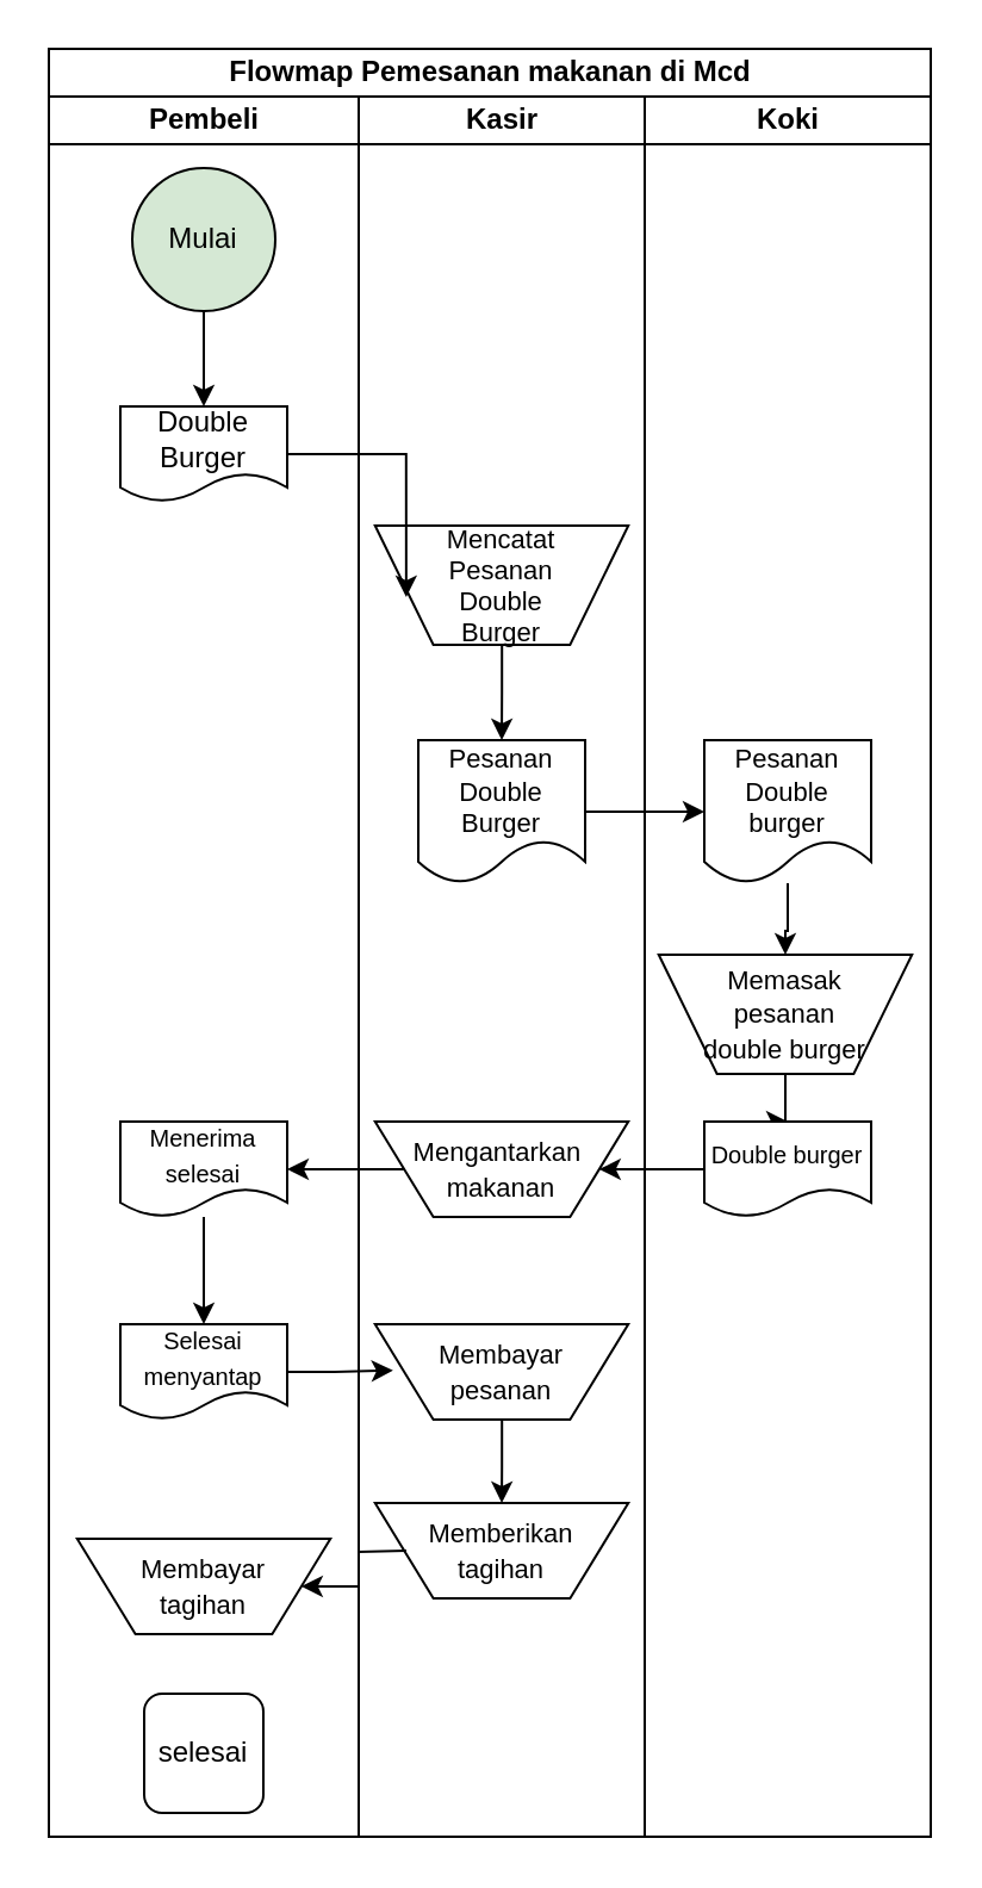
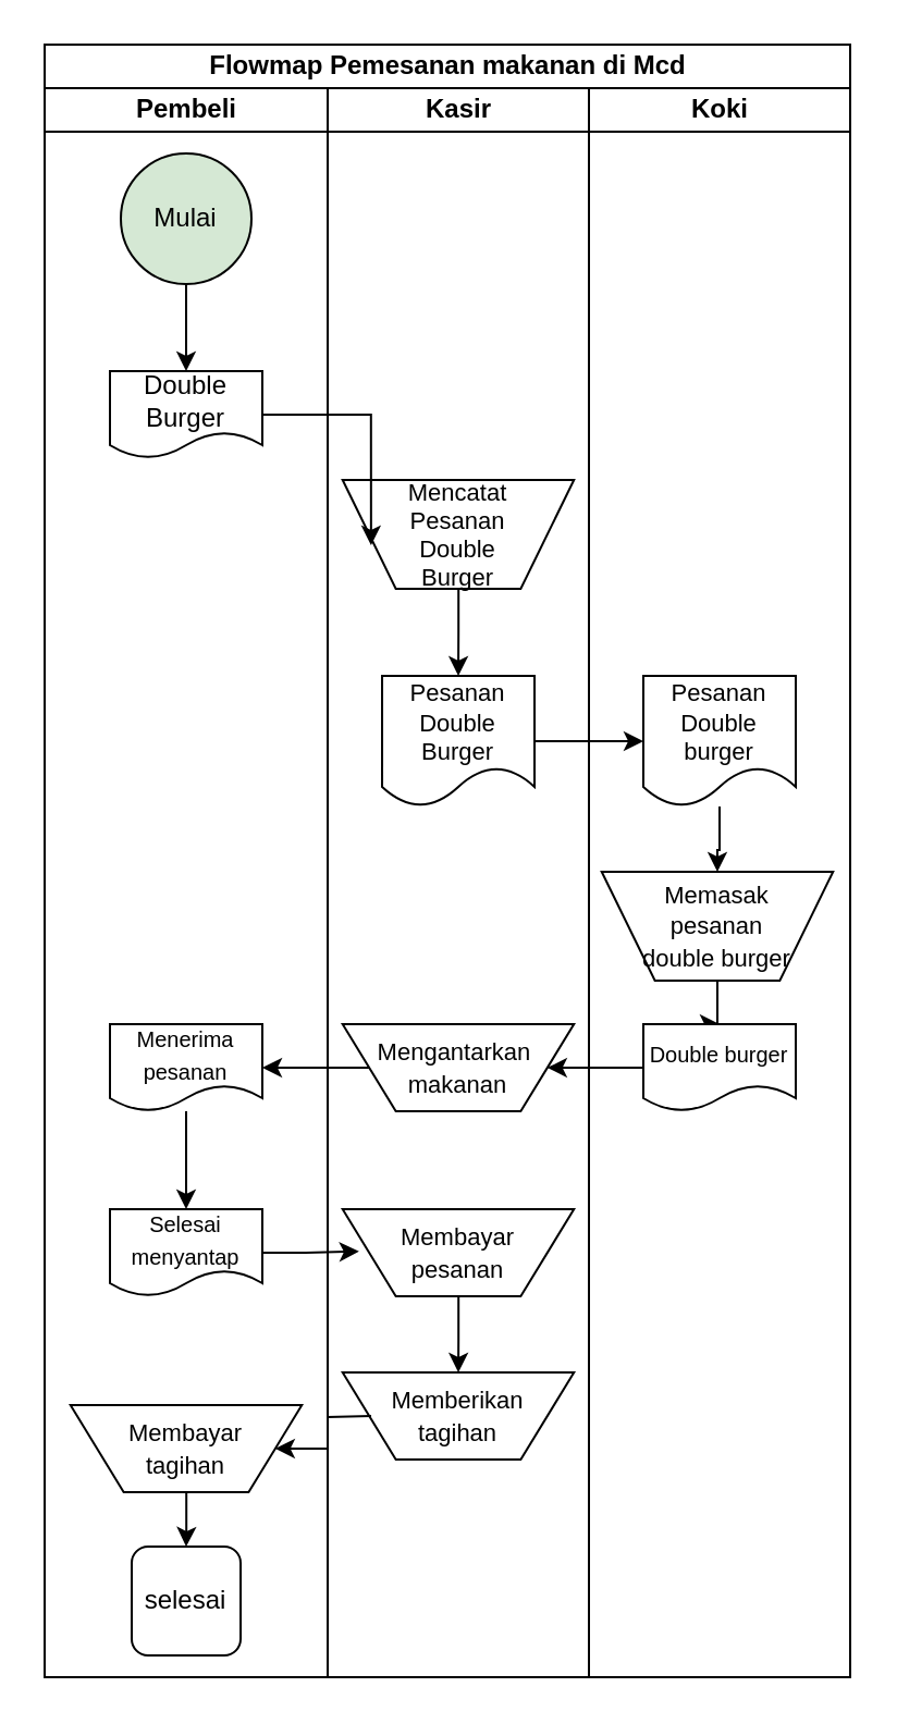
  <mxCell id="0" />
  <mxCell id="1" parent="0" />
  <mxCell id="2" value="Flowmap Pemesanan makanan di Mcd" style="swimlane;childLayout=stackLayout;resizeParent=1;resizeParentMax=0;startSize=20;html=1;" vertex="1" parent="1"><mxGeometry x="20" y="20" width="370.0" height="750" as="geometry" /></mxCell>
  <mxCell id="3" value="Pembeli" style="swimlane;startSize=20;html=1;" vertex="1" parent="2"><mxGeometry y="20" width="130.0" height="730" as="geometry" /></mxCell>
  <mxCell id="4" style="edgeStyle=orthogonalEdgeStyle;rounded=0;orthogonalLoop=1;jettySize=auto;html=1;entryX=0.5;entryY=0;entryDx=0;entryDy=0;" edge="1" parent="3" source="5" target="6"><mxGeometry relative="1" as="geometry" /></mxCell>
  <mxCell id="5" value="Mulai" style="ellipse;whiteSpace=wrap;html=1;aspect=fixed;fillColor=#d5e8d4;" vertex="1" parent="3"><mxGeometry x="35" y="30" width="60" height="60" as="geometry" /></mxCell>
  <mxCell id="6" value="Double&lt;div&gt;Burger&lt;/div&gt;" style="shape=document;whiteSpace=wrap;html=1;boundedLbl=1;" vertex="1" parent="3"><mxGeometry x="30" y="130" width="70" height="40" as="geometry" /></mxCell>
  <mxCell id="7" style="edgeStyle=orthogonalEdgeStyle;rounded=0;orthogonalLoop=1;jettySize=auto;html=1;" edge="1" parent="3" source="8" target="9"><mxGeometry relative="1" as="geometry" /></mxCell>
- <mxCell id="8" value="&lt;font size=&quot;1&quot;&gt;Menerima&lt;/font&gt;&lt;div&gt;&lt;font size=&quot;1&quot;&gt;selesai&lt;/font&gt;&lt;/div&gt;" style="shape=document;whiteSpace=wrap;html=1;boundedLbl=1;" vertex="1" parent="3"><mxGeometry x="30.0" y="430" width="70" height="40" as="geometry" /></mxCell>
+ <mxCell id="8" value="&lt;font size=&quot;1&quot;&gt;Menerima&lt;/font&gt;&lt;div&gt;&lt;font size=&quot;1&quot;&gt;pesanan&lt;/font&gt;&lt;/div&gt;" style="shape=document;whiteSpace=wrap;html=1;boundedLbl=1;" vertex="1" parent="3"><mxGeometry x="30.0" y="430" width="70" height="40" as="geometry" /></mxCell>
  <mxCell id="9" value="&lt;font size=&quot;1&quot;&gt;Selesai&lt;/font&gt;&lt;div&gt;&lt;font size=&quot;1&quot;&gt;menyantap&lt;/font&gt;&lt;/div&gt;" style="shape=document;whiteSpace=wrap;html=1;boundedLbl=1;" vertex="1" parent="3"><mxGeometry x="30.0" y="515" width="70" height="40" as="geometry" /></mxCell>
+ <mxCell id="10" style="edgeStyle=orthogonalEdgeStyle;rounded=0;orthogonalLoop=1;jettySize=auto;html=1;entryX=0.5;entryY=0;entryDx=0;entryDy=0;" edge="1" parent="3" source="11" target="12"><mxGeometry relative="1" as="geometry" /></mxCell>
  <mxCell id="11" value="&lt;span style=&quot;font-size: 11px;&quot;&gt;Membayar&lt;/span&gt;&lt;div&gt;&lt;span style=&quot;font-size: 11px;&quot;&gt;tagihan&lt;/span&gt;&lt;/div&gt;" style="verticalLabelPosition=middle;verticalAlign=middle;html=1;shape=trapezoid;perimeter=trapezoidPerimeter;whiteSpace=wrap;size=0.23;arcSize=10;flipV=1;labelPosition=center;align=center;" vertex="1" parent="3"><mxGeometry x="11.88" y="605" width="106.25" height="40" as="geometry" /></mxCell>
  <mxCell id="12" value="selesai" style="whiteSpace=wrap;html=1;aspect=fixed;rounded=1;" vertex="1" parent="3"><mxGeometry x="40" y="670" width="50" height="50" as="geometry" /></mxCell>
  <mxCell id="13" value="Kasir" style="swimlane;startSize=20;html=1;" vertex="1" parent="2"><mxGeometry x="130.0" y="20" width="120" height="730" as="geometry" /></mxCell>
  <mxCell id="14" value="&lt;font style=&quot;font-size: 11px;&quot;&gt;Pesanan&lt;/font&gt;&lt;div style=&quot;font-size: 11px;&quot;&gt;&lt;font style=&quot;font-size: 11px;&quot;&gt;Double&lt;/font&gt;&lt;/div&gt;&lt;div style=&quot;font-size: 11px;&quot;&gt;&lt;font style=&quot;font-size: 11px;&quot;&gt;Burger&lt;/font&gt;&lt;/div&gt;" style="shape=document;whiteSpace=wrap;html=1;boundedLbl=1;" vertex="1" parent="13"><mxGeometry x="25.01" y="270" width="70" height="60" as="geometry" /></mxCell>
  <mxCell id="15" style="edgeStyle=orthogonalEdgeStyle;rounded=0;orthogonalLoop=1;jettySize=auto;html=1;entryX=0.5;entryY=0;entryDx=0;entryDy=0;" edge="1" parent="13" source="16" target="14"><mxGeometry relative="1" as="geometry" /></mxCell>
  <mxCell id="16" value="&lt;font style=&quot;font-size: 11px;&quot;&gt;Mencatat&lt;/font&gt;&lt;div style=&quot;font-size: 11px;&quot;&gt;&lt;font style=&quot;font-size: 11px;&quot;&gt;Pesanan&lt;/font&gt;&lt;/div&gt;&lt;div style=&quot;font-size: 11px;&quot;&gt;&lt;font style=&quot;font-size: 11px;&quot;&gt;Double&lt;/font&gt;&lt;/div&gt;&lt;div style=&quot;font-size: 11px;&quot;&gt;&lt;font style=&quot;font-size: 11px;&quot;&gt;Burger&lt;/font&gt;&lt;/div&gt;" style="verticalLabelPosition=middle;verticalAlign=middle;html=1;shape=trapezoid;perimeter=trapezoidPerimeter;whiteSpace=wrap;size=0.23;arcSize=10;flipV=1;labelPosition=center;align=center;" vertex="1" parent="13"><mxGeometry x="6.87" y="180" width="106.25" height="50" as="geometry" /></mxCell>
  <mxCell id="17" value="&lt;span style=&quot;font-size: 11px;&quot;&gt;Mengantarkan&amp;nbsp;&lt;/span&gt;&lt;div&gt;&lt;span style=&quot;font-size: 11px;&quot;&gt;makanan&lt;/span&gt;&lt;/div&gt;" style="verticalLabelPosition=middle;verticalAlign=middle;html=1;shape=trapezoid;perimeter=trapezoidPerimeter;whiteSpace=wrap;size=0.23;arcSize=10;flipV=1;labelPosition=center;align=center;" vertex="1" parent="13"><mxGeometry x="6.87" y="430" width="106.25" height="40" as="geometry" /></mxCell>
  <mxCell id="18" style="edgeStyle=orthogonalEdgeStyle;rounded=0;orthogonalLoop=1;jettySize=auto;html=1;" edge="1" parent="13" source="19"><mxGeometry relative="1" as="geometry"><mxPoint x="60.029" y="590" as="targetPoint" /></mxGeometry></mxCell>
  <mxCell id="19" value="&lt;span style=&quot;font-size: 11px;&quot;&gt;Membayar&lt;/span&gt;&lt;div&gt;&lt;span style=&quot;font-size: 11px;&quot;&gt;pesanan&lt;/span&gt;&lt;/div&gt;" style="verticalLabelPosition=middle;verticalAlign=middle;html=1;shape=trapezoid;perimeter=trapezoidPerimeter;whiteSpace=wrap;size=0.23;arcSize=10;flipV=1;labelPosition=center;align=center;" vertex="1" parent="13"><mxGeometry x="6.87" y="515" width="106.25" height="40" as="geometry" /></mxCell>
  <mxCell id="20" value="&lt;span style=&quot;font-size: 11px;&quot;&gt;Memberikan&lt;/span&gt;&lt;br&gt;&lt;div&gt;&lt;span style=&quot;font-size: 11px;&quot;&gt;tagihan&lt;/span&gt;&lt;/div&gt;" style="verticalLabelPosition=middle;verticalAlign=middle;html=1;shape=trapezoid;perimeter=trapezoidPerimeter;whiteSpace=wrap;size=0.23;arcSize=10;flipV=1;labelPosition=center;align=center;" vertex="1" parent="13"><mxGeometry x="6.88" y="590" width="106.25" height="40" as="geometry" /></mxCell>
  <mxCell id="21" value="Koki" style="swimlane;startSize=20;html=1;" vertex="1" parent="2"><mxGeometry x="250.0" y="20" width="120" height="730" as="geometry" /></mxCell>
  <mxCell id="22" style="edgeStyle=orthogonalEdgeStyle;rounded=0;orthogonalLoop=1;jettySize=auto;html=1;" edge="1" parent="21" source="23" target="25"><mxGeometry relative="1" as="geometry" /></mxCell>
  <mxCell id="23" value="&lt;font style=&quot;font-size: 11px;&quot;&gt;Pesanan&lt;/font&gt;&lt;div style=&quot;font-size: 11px;&quot;&gt;&lt;font style=&quot;font-size: 11px;&quot;&gt;Double burger&lt;/font&gt;&lt;/div&gt;" style="shape=document;whiteSpace=wrap;html=1;boundedLbl=1;" vertex="1" parent="21"><mxGeometry x="25" y="270" width="70" height="60" as="geometry" /></mxCell>
  <mxCell id="24" style="edgeStyle=orthogonalEdgeStyle;rounded=0;orthogonalLoop=1;jettySize=auto;html=1;" edge="1" parent="21" source="25" target="26"><mxGeometry relative="1" as="geometry" /></mxCell>
  <mxCell id="25" value="&lt;span style=&quot;font-size: 11px;&quot;&gt;Memasak&lt;/span&gt;&lt;div&gt;&lt;span style=&quot;font-size: 11px;&quot;&gt;pesanan&lt;/span&gt;&lt;/div&gt;&lt;div&gt;&lt;span style=&quot;font-size: 11px;&quot;&gt;double burger&lt;/span&gt;&lt;/div&gt;" style="verticalLabelPosition=middle;verticalAlign=middle;html=1;shape=trapezoid;perimeter=trapezoidPerimeter;whiteSpace=wrap;size=0.23;arcSize=10;flipV=1;labelPosition=center;align=center;" vertex="1" parent="21"><mxGeometry x="5.87" y="360" width="106.25" height="50" as="geometry" /></mxCell>
  <mxCell id="26" value="&lt;font size=&quot;1&quot;&gt;Double burger&lt;/font&gt;" style="shape=document;whiteSpace=wrap;html=1;boundedLbl=1;" vertex="1" parent="21"><mxGeometry x="25" y="430" width="70" height="40" as="geometry" /></mxCell>
  <mxCell id="27" style="edgeStyle=orthogonalEdgeStyle;rounded=0;orthogonalLoop=1;jettySize=auto;html=1;entryX=0.123;entryY=0.4;entryDx=0;entryDy=0;entryPerimeter=0;" edge="1" parent="2" source="6" target="16"><mxGeometry relative="1" as="geometry" /></mxCell>
  <mxCell id="28" style="edgeStyle=orthogonalEdgeStyle;rounded=0;orthogonalLoop=1;jettySize=auto;html=1;entryX=0;entryY=0.5;entryDx=0;entryDy=0;" edge="1" parent="2" source="14" target="23"><mxGeometry relative="1" as="geometry" /></mxCell>
  <mxCell id="29" style="edgeStyle=orthogonalEdgeStyle;rounded=0;orthogonalLoop=1;jettySize=auto;html=1;entryX=1;entryY=0.5;entryDx=0;entryDy=0;" edge="1" parent="2" source="26" target="17"><mxGeometry relative="1" as="geometry" /></mxCell>
  <mxCell id="30" style="edgeStyle=orthogonalEdgeStyle;rounded=0;orthogonalLoop=1;jettySize=auto;html=1;" edge="1" parent="2" source="17" target="8"><mxGeometry relative="1" as="geometry" /></mxCell>
  <mxCell id="31" style="edgeStyle=orthogonalEdgeStyle;rounded=0;orthogonalLoop=1;jettySize=auto;html=1;entryX=0.071;entryY=0.515;entryDx=0;entryDy=0;entryPerimeter=0;" edge="1" parent="2" source="9" target="19"><mxGeometry relative="1" as="geometry" /></mxCell>
  <mxCell id="32" style="edgeStyle=orthogonalEdgeStyle;rounded=0;orthogonalLoop=1;jettySize=auto;html=1;entryX=1;entryY=0.5;entryDx=0;entryDy=0;" edge="1" parent="2" target="11"><mxGeometry relative="1" as="geometry"><mxPoint x="150.0" y="630" as="sourcePoint" /></mxGeometry></mxCell>
